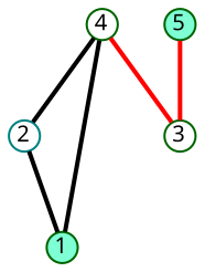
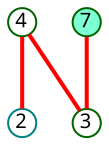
  graph {
    fontname="Noto Sans"
    splines=line
    node [color=darkgreen fillcolor=white fixedsize=true fontname="Noto Sans" fontsize=10 shape=circle style=filled]
    edge [arrowhead=none fontname="Noto Sans" penwidth=2]
    2 [color=teal height=0.19444 width=0.19444]
-   1 [fillcolor=aquamarine height=0.19444 width=0.19444]
    3 [height=0.19444 width=0.19444]
    4 [height=0.19444 width=0.19444]
-   5 [fillcolor=aquamarine height=0.19444 width=0.19444]
-   2 -- 1
-   4 -- 2
-   4 -- 1
+   5 [fillcolor=aquamarine height=0.19444 width=0.19444 label=7]
+   4 -- 2 [color=red]
    4 -- 3 [color=red]
    5 -- 3 [color=red]
  }
